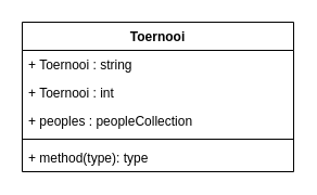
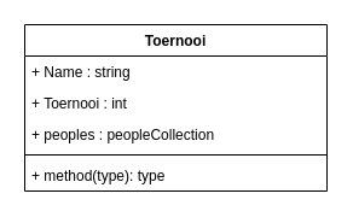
  <mxCell id="0" />
  <mxCell id="1" parent="0" />
  <mxCell id="2" value="Toernooi" style="swimlane;fontStyle=1;align=center;verticalAlign=top;childLayout=stackLayout;horizontal=1;startSize=26;horizontalStack=0;resizeParent=1;resizeParentMax=0;resizeLast=0;collapsible=1;marginBottom=0;" vertex="1" parent="1"><mxGeometry x="20" y="20" width="250" height="138" as="geometry" /></mxCell>
- <mxCell id="3" value="+ Toernooi : string" style="text;strokeColor=none;fillColor=none;align=left;verticalAlign=top;spacingLeft=4;spacingRight=4;overflow=hidden;rotatable=0;points=[[0,0.5],[1,0.5]];portConstraint=eastwest;" vertex="1" parent="2"><mxGeometry y="26" width="250" height="26" as="geometry" /></mxCell>
+ <mxCell id="3" value="+ Name : string" style="text;strokeColor=none;fillColor=none;align=left;verticalAlign=top;spacingLeft=4;spacingRight=4;overflow=hidden;rotatable=0;points=[[0,0.5],[1,0.5]];portConstraint=eastwest;" vertex="1" parent="2"><mxGeometry y="26" width="250" height="26" as="geometry" /></mxCell>
  <mxCell id="4" value="+ Toernooi : int" style="text;strokeColor=none;fillColor=none;align=left;verticalAlign=top;spacingLeft=4;spacingRight=4;overflow=hidden;rotatable=0;points=[[0,0.5],[1,0.5]];portConstraint=eastwest;" vertex="1" parent="2"><mxGeometry y="52" width="250" height="26" as="geometry" /></mxCell>
  <mxCell id="5" value="+ peoples : peopleCollection" style="text;strokeColor=none;fillColor=none;align=left;verticalAlign=top;spacingLeft=4;spacingRight=4;overflow=hidden;rotatable=0;points=[[0,0.5],[1,0.5]];portConstraint=eastwest;" vertex="1" parent="2"><mxGeometry y="78" width="250" height="26" as="geometry" /></mxCell>
  <mxCell id="6" value="" style="line;strokeWidth=1;fillColor=none;align=left;verticalAlign=middle;spacingTop=-1;spacingLeft=3;spacingRight=3;rotatable=0;labelPosition=right;points=[];portConstraint=eastwest;strokeColor=inherit;" vertex="1" parent="2"><mxGeometry y="104" width="250" height="8" as="geometry" /></mxCell>
  <mxCell id="7" value="+ method(type): type" style="text;strokeColor=none;fillColor=none;align=left;verticalAlign=top;spacingLeft=4;spacingRight=4;overflow=hidden;rotatable=0;points=[[0,0.5],[1,0.5]];portConstraint=eastwest;" vertex="1" parent="2"><mxGeometry y="112" width="250" height="26" as="geometry" /></mxCell>
